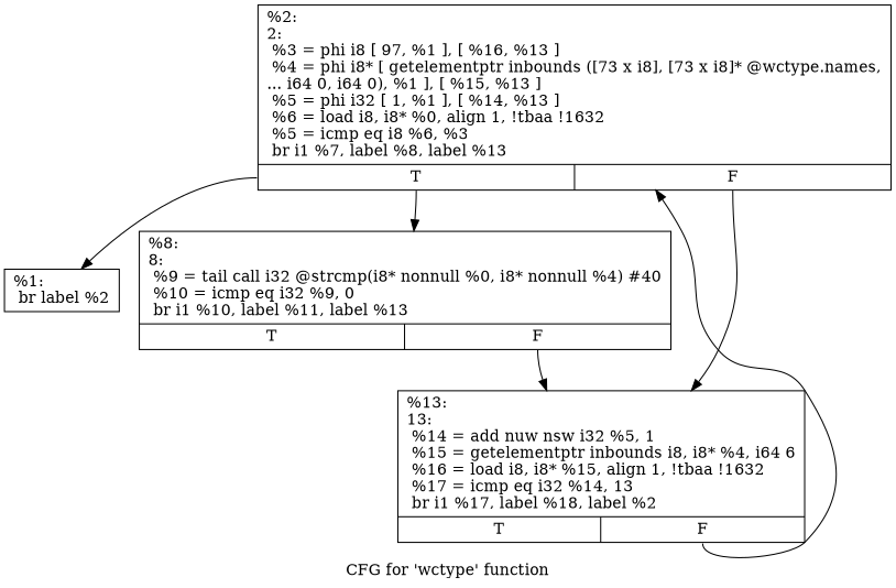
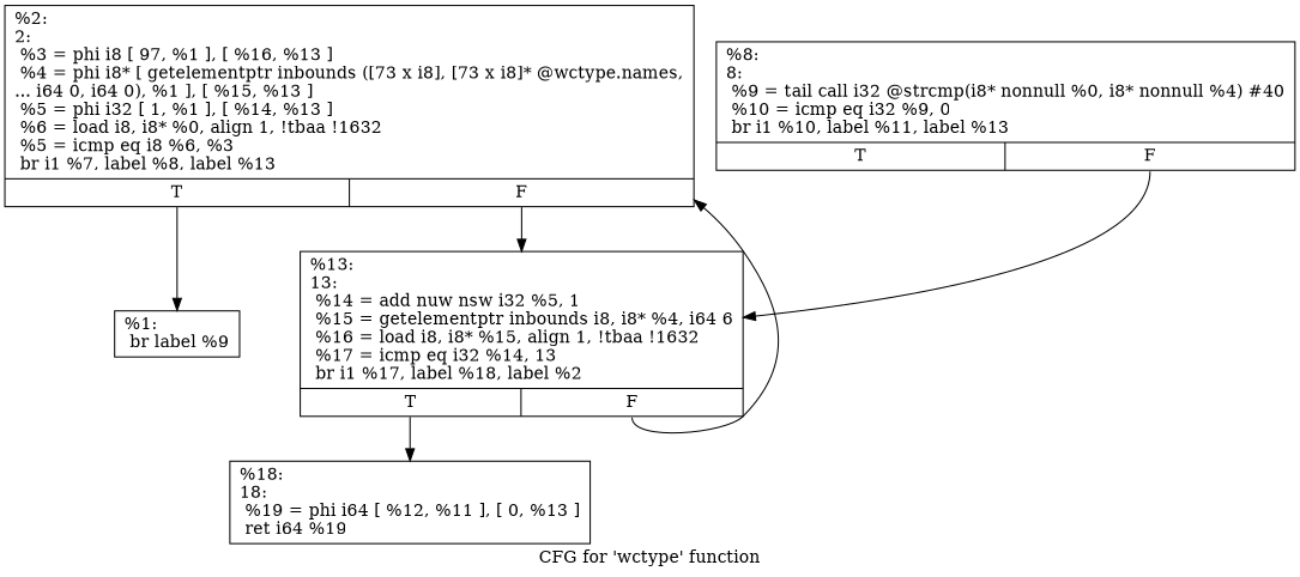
  digraph {
    label="CFG for 'wctype' function"
    node [shape=record]
    edge [tailport=s0]
-   n1 [label="{%1:\l  br label %2\l}"]
+   n1 [label="{%1:\l  br label %9\l}"]
    n2 [label="{%2:\l2:                                                \l  %3 = phi i8 [ 97, %1 ], [ %16, %13 ]\l  %4 = phi i8* [ getelementptr inbounds ([73 x i8], [73 x i8]* @wctype.names,\l... i64 0, i64 0), %1 ], [ %15, %13 ]\l  %5 = phi i32 [ 1, %1 ], [ %14, %13 ]\l  %6 = load i8, i8* %0, align 1, !tbaa !1632\l  %5 = icmp eq i8 %6, %3\l  br i1 %7, label %8, label %13\l|{<s0>T|<s1>F}}"]
    n3 [label="{%8:\l8:                                                \l  %9 = tail call i32 @strcmp(i8* nonnull %0, i8* nonnull %4) #40\l  %10 = icmp eq i32 %9, 0\l  br i1 %10, label %11, label %13\l|{<s0>T|<s1>F}}"]
    n4 [label="{%13:\l13:                                               \l  %14 = add nuw nsw i32 %5, 1\l  %15 = getelementptr inbounds i8, i8* %4, i64 6\l  %16 = load i8, i8* %15, align 1, !tbaa !1632\l  %17 = icmp eq i32 %14, 13\l  br i1 %17, label %18, label %2\l|{<s0>T|<s1>F}}"]
+   n5 [label="{%18:\l18:                                               \l  %19 = phi i64 [ %12, %11 ], [ 0, %13 ]\l  ret i64 %19\l}"]
    n2 -> n1
-   n2 -> n3
    n2 -> n4 [tailport=s1]
    n3 -> n4 [tailport=s1]
    n4 -> n2 [tailport=s1]
+   n4 -> n5
  }
